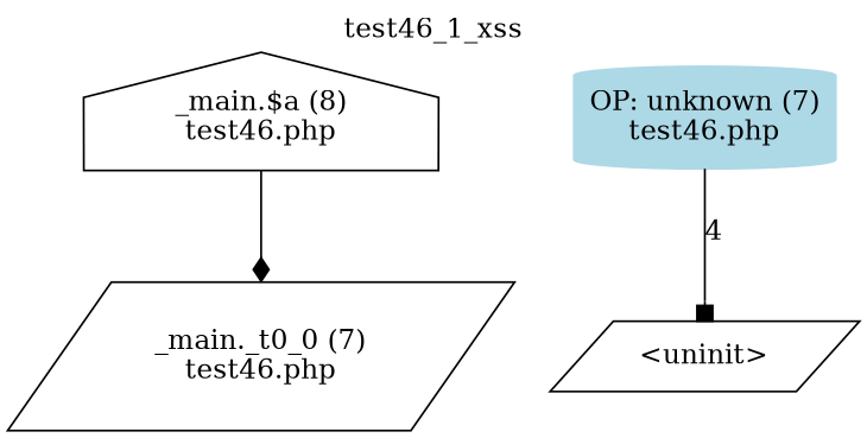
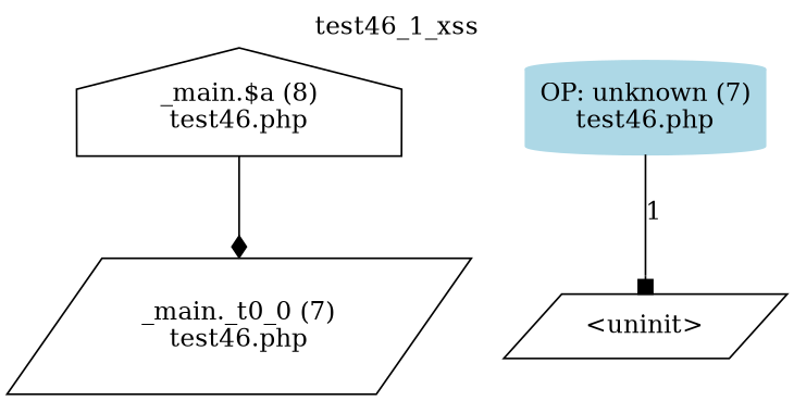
  digraph {
    label=test46_1_xss
    labelloc=t
    node [shape=parallelogram]
    n1 [label="_main.$a (8)\ntest46.php" shape=house]
    n2 [label="_main._t0_0 (7)\ntest46.php"]
    n3 [color=lightblue label="OP: unknown (7)\ntest46.php" shape=cylinder style=filled]
    n4 [label="<uninit>"]
    n1 -> n2 [arrowhead=diamond]
-   n3 -> n4 [arrowhead=box label=4]
+   n3 -> n4 [arrowhead=box label=1]
  }
